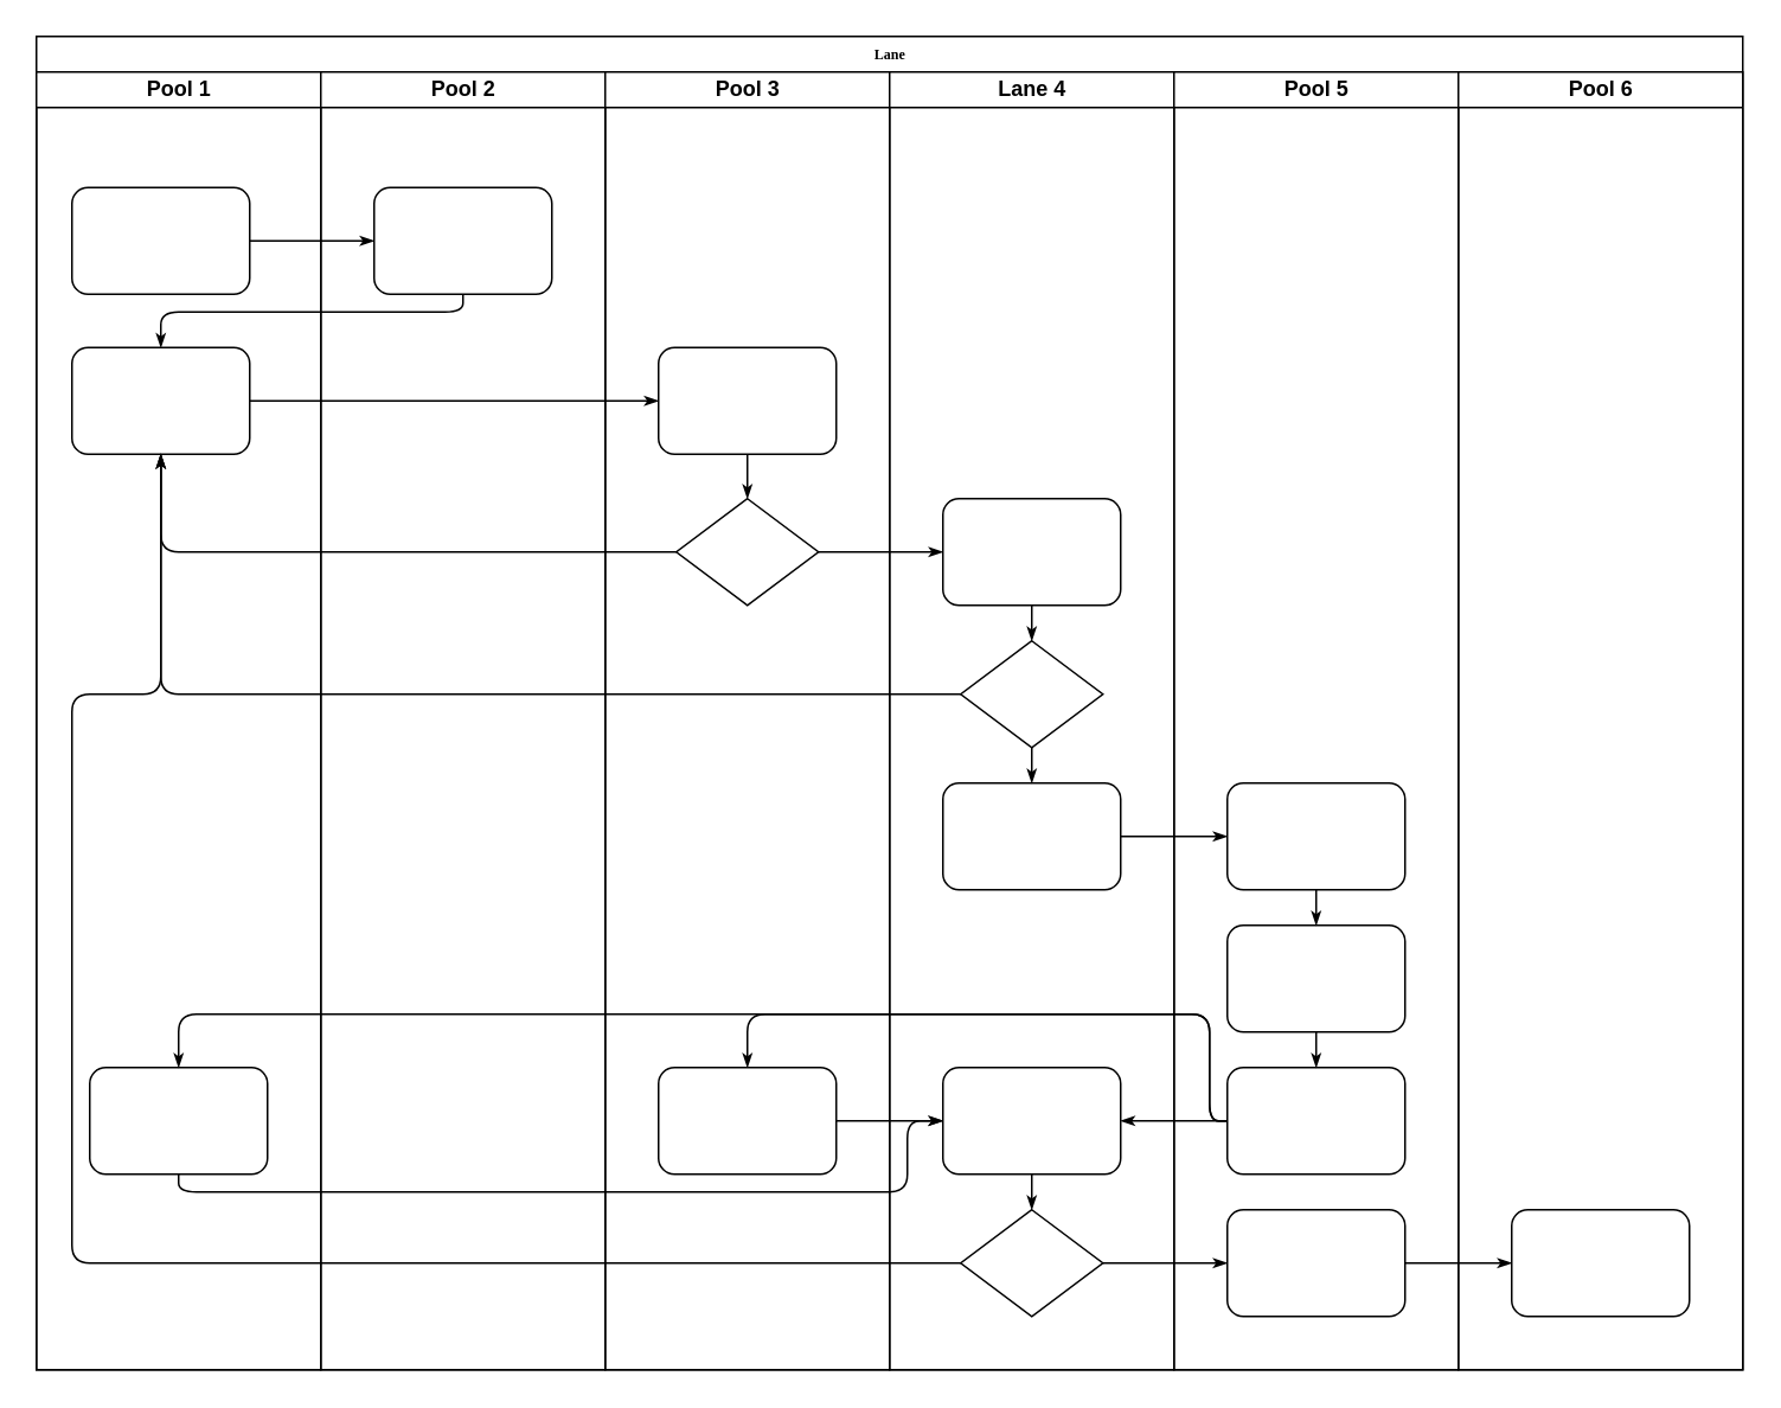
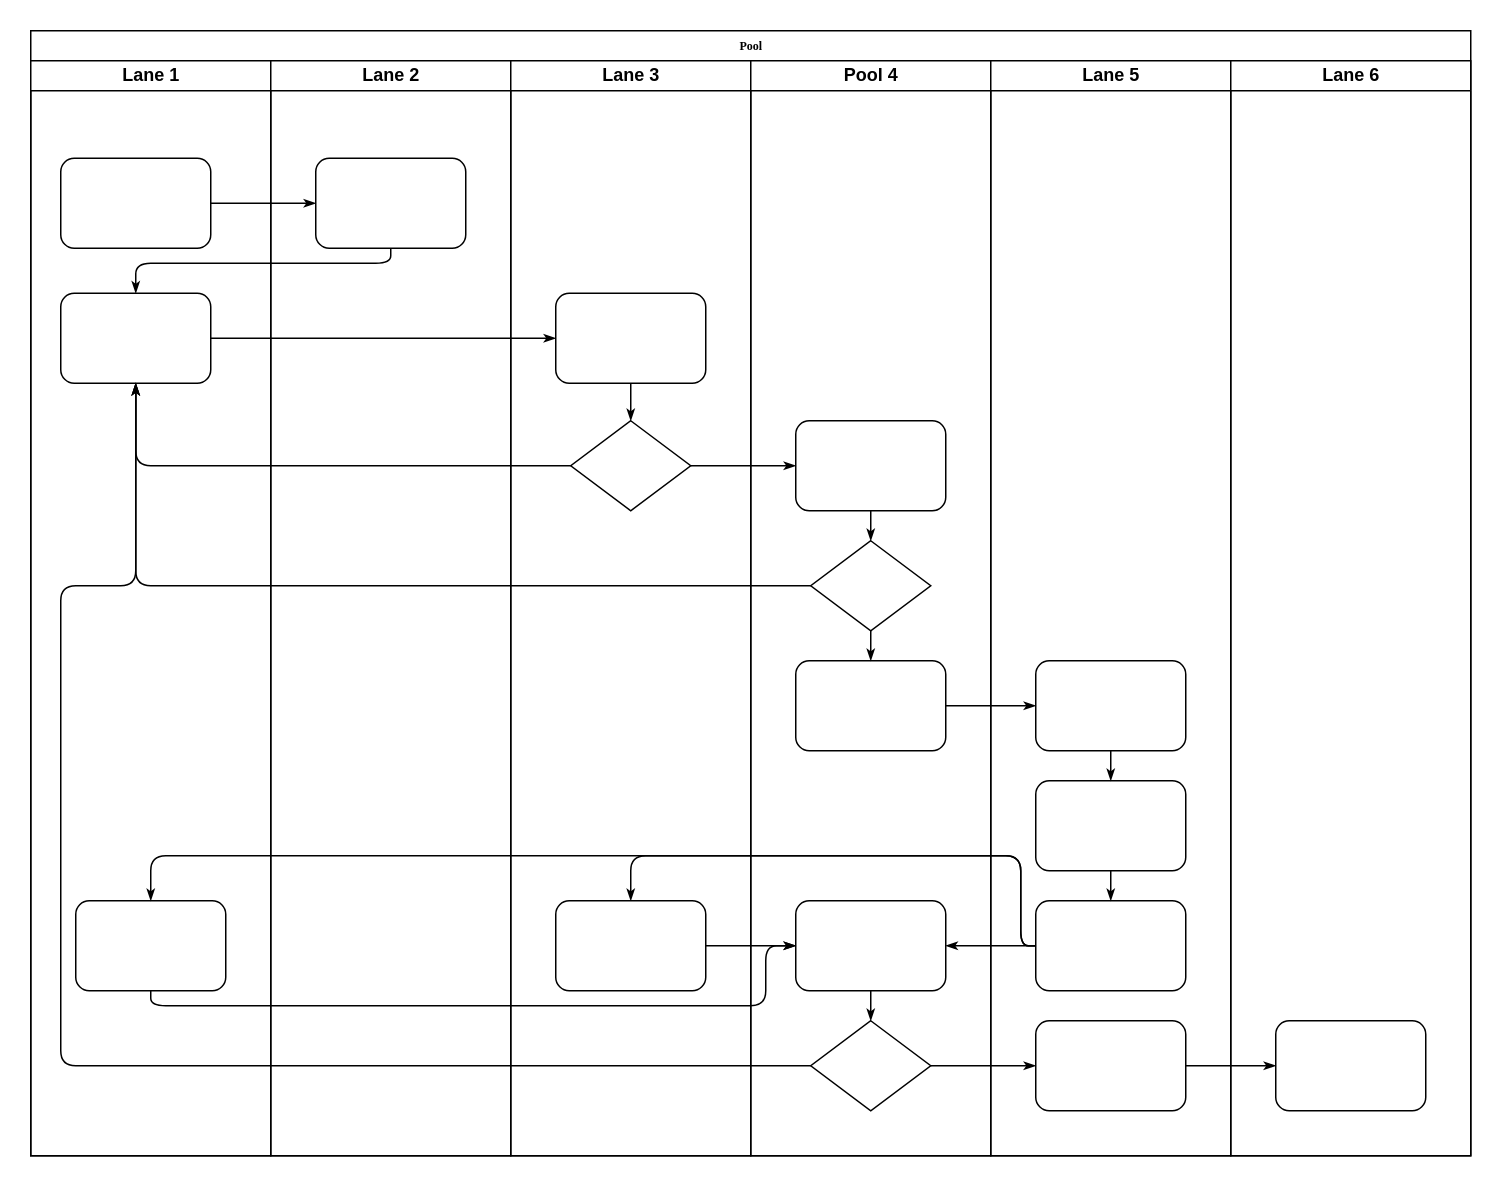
  <mxCell id="0" />
  <mxCell id="1" parent="0" />
- <mxCell id="2" value="Lane" parent="1" style="swimlane;html=1;childLayout=stackLayout;startSize=20;rounded=0;shadow=0;labelBackgroundColor=none;strokeWidth=1;fontFamily=Verdana;fontSize=8;align=center;" vertex="1"><mxGeometry as="geometry" x="20" y="20" width="960" height="750" /></mxCell>
- <mxCell id="3" value="Pool 1" parent="2" style="swimlane;html=1;startSize=20;" vertex="1"><mxGeometry as="geometry" y="20" width="160" height="730" /></mxCell>
+ <mxCell id="2" value="Pool" parent="1" style="swimlane;html=1;childLayout=stackLayout;startSize=20;rounded=0;shadow=0;labelBackgroundColor=none;strokeWidth=1;fontFamily=Verdana;fontSize=8;align=center;" vertex="1"><mxGeometry as="geometry" x="20" y="20" width="960" height="750" /></mxCell>
+ <mxCell id="3" value="Lane 1" parent="2" style="swimlane;html=1;startSize=20;" vertex="1"><mxGeometry as="geometry" y="20" width="160" height="730" /></mxCell>
  <mxCell id="4" value="" parent="3" style="rounded=1;whiteSpace=wrap;html=1;shadow=0;labelBackgroundColor=none;strokeWidth=1;fontFamily=Verdana;fontSize=8;align=center;" vertex="1"><mxGeometry as="geometry" x="20" y="65" width="100" height="60" /></mxCell>
  <mxCell id="5" value="" parent="3" style="rounded=1;whiteSpace=wrap;html=1;shadow=0;labelBackgroundColor=none;strokeWidth=1;fontFamily=Verdana;fontSize=8;align=center;" vertex="1"><mxGeometry as="geometry" x="20" y="155" width="100" height="60" /></mxCell>
  <mxCell id="6" value="" parent="3" style="rounded=1;whiteSpace=wrap;html=1;shadow=0;labelBackgroundColor=none;strokeWidth=1;fontFamily=Verdana;fontSize=8;align=center;" vertex="1"><mxGeometry as="geometry" x="30" y="560" width="100" height="60" /></mxCell>
  <mxCell id="7" parent="2" style="edgeStyle=orthogonalEdgeStyle;rounded=1;html=1;labelBackgroundColor=none;startArrow=none;startFill=0;startSize=5;endArrow=classicThin;endFill=1;endSize=5;jettySize=auto;orthogonalLoop=1;strokeWidth=1;fontFamily=Verdana;fontSize=8" edge="1" source="4" target="23"><mxGeometry as="geometry" relative="1" /></mxCell>
  <mxCell id="8" parent="2" style="edgeStyle=orthogonalEdgeStyle;rounded=1;html=1;labelBackgroundColor=none;startArrow=none;startFill=0;startSize=5;endArrow=classicThin;endFill=1;endSize=5;jettySize=auto;orthogonalLoop=1;strokeWidth=1;fontFamily=Verdana;fontSize=8" edge="1" source="23" target="5"><mxGeometry as="geometry" relative="1"><Array as="points"><mxPoint x="240" y="155" /><mxPoint x="70" y="155" /></Array></mxGeometry></mxCell>
  <mxCell id="9" parent="2" style="edgeStyle=orthogonalEdgeStyle;rounded=1;html=1;labelBackgroundColor=none;startArrow=none;startFill=0;startSize=5;endArrow=classicThin;endFill=1;endSize=5;jettySize=auto;orthogonalLoop=1;strokeWidth=1;fontFamily=Verdana;fontSize=8" edge="1" source="5" target="25"><mxGeometry as="geometry" relative="1" /></mxCell>
  <mxCell id="10" parent="2" style="edgeStyle=orthogonalEdgeStyle;rounded=1;html=1;labelBackgroundColor=none;startArrow=none;startFill=0;startSize=5;endArrow=classicThin;endFill=1;endSize=5;jettySize=auto;orthogonalLoop=1;strokeWidth=1;fontFamily=Verdana;fontSize=8" edge="1" source="26" target="5"><mxGeometry as="geometry" relative="1" /></mxCell>
  <mxCell id="11" parent="2" style="edgeStyle=orthogonalEdgeStyle;rounded=1;html=1;labelBackgroundColor=none;startArrow=none;startFill=0;startSize=5;endArrow=classicThin;endFill=1;endSize=5;jettySize=auto;orthogonalLoop=1;strokeWidth=1;fontFamily=Verdana;fontSize=8" edge="1" source="31" target="5"><mxGeometry as="geometry" relative="1" /></mxCell>
  <mxCell id="12" parent="2" style="edgeStyle=orthogonalEdgeStyle;rounded=1;html=1;labelBackgroundColor=none;startArrow=none;startFill=0;startSize=5;endArrow=classicThin;endFill=1;endSize=5;jettySize=auto;orthogonalLoop=1;strokeWidth=1;fontFamily=Verdana;fontSize=8" edge="1" source="34" target="5"><mxGeometry as="geometry" relative="1"><Array as="points"><mxPoint x="20" y="690" /><mxPoint x="20" y="370" /><mxPoint x="70" y="370" /></Array></mxGeometry></mxCell>
  <mxCell id="13" parent="2" style="edgeStyle=orthogonalEdgeStyle;rounded=1;html=1;labelBackgroundColor=none;startArrow=none;startFill=0;startSize=5;endArrow=classicThin;endFill=1;endSize=5;jettySize=auto;orthogonalLoop=1;strokeWidth=1;fontFamily=Verdana;fontSize=8" edge="1" source="26" target="30"><mxGeometry as="geometry" relative="1" /></mxCell>
  <mxCell id="14" parent="2" style="edgeStyle=orthogonalEdgeStyle;rounded=1;html=1;labelBackgroundColor=none;startArrow=none;startFill=0;startSize=5;endArrow=classicThin;endFill=1;endSize=5;jettySize=auto;orthogonalLoop=1;strokeWidth=1;fontFamily=Verdana;fontSize=8" edge="1" source="34" target="42"><mxGeometry as="geometry" relative="1" /></mxCell>
  <mxCell id="15" parent="2" style="edgeStyle=orthogonalEdgeStyle;rounded=1;html=1;labelBackgroundColor=none;startArrow=none;startFill=0;startSize=5;endArrow=classicThin;endFill=1;endSize=5;jettySize=auto;orthogonalLoop=1;strokeWidth=1;fontFamily=Verdana;fontSize=8" edge="1" source="42" target="46"><mxGeometry as="geometry" relative="1" /></mxCell>
  <mxCell id="16" parent="2" style="edgeStyle=orthogonalEdgeStyle;rounded=1;html=1;labelBackgroundColor=none;startArrow=none;startFill=0;startSize=5;endArrow=classicThin;endFill=1;endSize=5;jettySize=auto;orthogonalLoop=1;strokeWidth=1;fontFamily=Verdana;fontSize=8" edge="1" source="32" target="39"><mxGeometry as="geometry" relative="1" /></mxCell>
  <mxCell id="17" parent="2" style="edgeStyle=orthogonalEdgeStyle;rounded=1;html=1;labelBackgroundColor=none;startArrow=none;startFill=0;startSize=5;endArrow=classicThin;endFill=1;endSize=5;jettySize=auto;orthogonalLoop=1;strokeWidth=1;fontFamily=Verdana;fontSize=8" edge="1" source="41" target="27"><mxGeometry as="geometry" relative="1"><Array as="points"><mxPoint x="660" y="610" /><mxPoint x="660" y="550" /><mxPoint x="400" y="550" /></Array></mxGeometry></mxCell>
  <mxCell id="18" parent="2" style="edgeStyle=orthogonalEdgeStyle;rounded=1;html=1;labelBackgroundColor=none;startArrow=none;startFill=0;startSize=5;endArrow=classicThin;endFill=1;endSize=5;jettySize=auto;orthogonalLoop=1;strokeColor=#000000;strokeWidth=1;fontFamily=Verdana;fontSize=8;fontColor=#000000;" edge="1" source="41" target="33"><mxGeometry as="geometry" relative="1" /></mxCell>
  <mxCell id="19" parent="2" style="edgeStyle=orthogonalEdgeStyle;rounded=1;html=1;labelBackgroundColor=none;startArrow=none;startFill=0;startSize=5;endArrow=classicThin;endFill=1;endSize=5;jettySize=auto;orthogonalLoop=1;strokeWidth=1;fontFamily=Verdana;fontSize=8" edge="1" source="41" target="6"><mxGeometry as="geometry" relative="1"><Array as="points"><mxPoint x="660" y="610" /><mxPoint x="660" y="550" /><mxPoint x="80" y="550" /></Array></mxGeometry></mxCell>
  <mxCell id="20" parent="2" style="edgeStyle=orthogonalEdgeStyle;rounded=1;html=1;labelBackgroundColor=none;startArrow=none;startFill=0;startSize=5;endArrow=classicThin;endFill=1;endSize=5;jettySize=auto;orthogonalLoop=1;strokeWidth=1;fontFamily=Verdana;fontSize=8" edge="1" source="6" target="33"><mxGeometry as="geometry" relative="1"><Array as="points"><mxPoint x="80" y="650" /><mxPoint x="490" y="650" /><mxPoint x="490" y="610" /></Array></mxGeometry></mxCell>
  <mxCell id="21" parent="2" style="edgeStyle=orthogonalEdgeStyle;rounded=1;html=1;labelBackgroundColor=none;startArrow=none;startFill=0;startSize=5;endArrow=classicThin;endFill=1;endSize=5;jettySize=auto;orthogonalLoop=1;strokeWidth=1;fontFamily=Verdana;fontSize=8" edge="1" source="27" target="33"><mxGeometry as="geometry" relative="1" /></mxCell>
- <mxCell id="22" value="Pool 2" parent="2" style="swimlane;html=1;startSize=20;" vertex="1"><mxGeometry as="geometry" x="160" y="20" width="160" height="730" /></mxCell>
+ <mxCell id="22" value="Lane 2" parent="2" style="swimlane;html=1;startSize=20;" vertex="1"><mxGeometry as="geometry" x="160" y="20" width="160" height="730" /></mxCell>
  <mxCell id="23" value="" parent="22" style="rounded=1;whiteSpace=wrap;html=1;shadow=0;labelBackgroundColor=none;strokeWidth=1;fontFamily=Verdana;fontSize=8;align=center;" vertex="1"><mxGeometry as="geometry" x="30" y="65" width="100" height="60" /></mxCell>
- <mxCell id="24" value="Pool 3" parent="2" style="swimlane;html=1;startSize=20;" vertex="1"><mxGeometry as="geometry" x="320" y="20" width="160" height="730" /></mxCell>
+ <mxCell id="24" value="Lane 3" parent="2" style="swimlane;html=1;startSize=20;" vertex="1"><mxGeometry as="geometry" x="320" y="20" width="160" height="730" /></mxCell>
  <mxCell id="25" value="" parent="24" style="rounded=1;whiteSpace=wrap;html=1;shadow=0;labelBackgroundColor=none;strokeWidth=1;fontFamily=Verdana;fontSize=8;align=center;" vertex="1"><mxGeometry as="geometry" x="30" y="155" width="100" height="60" /></mxCell>
  <mxCell id="26" value="" parent="24" style="rhombus;whiteSpace=wrap;html=1;rounded=0;shadow=0;labelBackgroundColor=none;strokeWidth=1;fontFamily=Verdana;fontSize=8;align=center;" vertex="1"><mxGeometry as="geometry" x="40" y="240" width="80" height="60" /></mxCell>
  <mxCell id="27" value="" parent="24" style="rounded=1;whiteSpace=wrap;html=1;shadow=0;labelBackgroundColor=none;strokeWidth=1;fontFamily=Verdana;fontSize=8;align=center;" vertex="1"><mxGeometry as="geometry" x="30" y="560" width="100" height="60" /></mxCell>
  <mxCell id="28" parent="24" style="edgeStyle=orthogonalEdgeStyle;rounded=1;html=1;labelBackgroundColor=none;startArrow=none;startFill=0;startSize=5;endArrow=classicThin;endFill=1;endSize=5;jettySize=auto;orthogonalLoop=1;strokeWidth=1;fontFamily=Verdana;fontSize=8" edge="1" source="25" target="26"><mxGeometry as="geometry" relative="1" /></mxCell>
- <mxCell id="29" value="Lane 4" parent="2" style="swimlane;html=1;startSize=20;" vertex="1"><mxGeometry as="geometry" x="480" y="20" width="160" height="730" /></mxCell>
+ <mxCell id="29" value="Pool 4" parent="2" style="swimlane;html=1;startSize=20;" vertex="1"><mxGeometry as="geometry" x="480" y="20" width="160" height="730" /></mxCell>
  <mxCell id="30" value="" parent="29" style="rounded=1;whiteSpace=wrap;html=1;shadow=0;labelBackgroundColor=none;strokeWidth=1;fontFamily=Verdana;fontSize=8;align=center;" vertex="1"><mxGeometry as="geometry" x="30" y="240" width="100" height="60" /></mxCell>
  <mxCell id="31" value="" parent="29" style="rhombus;whiteSpace=wrap;html=1;rounded=0;shadow=0;labelBackgroundColor=none;strokeWidth=1;fontFamily=Verdana;fontSize=8;align=center;" vertex="1"><mxGeometry as="geometry" x="40" y="320" width="80" height="60" /></mxCell>
  <mxCell id="32" value="" parent="29" style="rounded=1;whiteSpace=wrap;html=1;shadow=0;labelBackgroundColor=none;strokeWidth=1;fontFamily=Verdana;fontSize=8;align=center;" vertex="1"><mxGeometry as="geometry" x="30" y="400" width="100" height="60" /></mxCell>
  <mxCell id="33" value="" parent="29" style="rounded=1;whiteSpace=wrap;html=1;shadow=0;labelBackgroundColor=none;strokeWidth=1;fontFamily=Verdana;fontSize=8;align=center;" vertex="1"><mxGeometry as="geometry" x="30" y="560" width="100" height="60" /></mxCell>
  <mxCell id="34" value="" parent="29" style="rhombus;whiteSpace=wrap;html=1;rounded=0;shadow=0;labelBackgroundColor=none;strokeWidth=1;fontFamily=Verdana;fontSize=8;align=center;" vertex="1"><mxGeometry as="geometry" x="40" y="640" width="80" height="60" /></mxCell>
  <mxCell id="35" parent="29" style="edgeStyle=orthogonalEdgeStyle;rounded=1;html=1;labelBackgroundColor=none;startArrow=none;startFill=0;startSize=5;endArrow=classicThin;endFill=1;endSize=5;jettySize=auto;orthogonalLoop=1;strokeColor=#000000;strokeWidth=1;fontFamily=Verdana;fontSize=8;fontColor=#000000;" edge="1" source="30" target="31"><mxGeometry as="geometry" relative="1" /></mxCell>
  <mxCell id="36" parent="29" style="edgeStyle=orthogonalEdgeStyle;rounded=1;html=1;labelBackgroundColor=none;startArrow=none;startFill=0;startSize=5;endArrow=classicThin;endFill=1;endSize=5;jettySize=auto;orthogonalLoop=1;strokeWidth=1;fontFamily=Verdana;fontSize=8" edge="1" source="31" target="32"><mxGeometry as="geometry" relative="1" /></mxCell>
  <mxCell id="37" parent="29" style="edgeStyle=orthogonalEdgeStyle;rounded=1;html=1;labelBackgroundColor=none;startArrow=none;startFill=0;startSize=5;endArrow=classicThin;endFill=1;endSize=5;jettySize=auto;orthogonalLoop=1;strokeWidth=1;fontFamily=Verdana;fontSize=8" edge="1" source="33" target="34"><mxGeometry as="geometry" relative="1" /></mxCell>
- <mxCell id="38" value="Pool 5" parent="2" style="swimlane;html=1;startSize=20;" vertex="1"><mxGeometry as="geometry" x="640" y="20" width="160" height="730" /></mxCell>
+ <mxCell id="38" value="Lane 5" parent="2" style="swimlane;html=1;startSize=20;" vertex="1"><mxGeometry as="geometry" x="640" y="20" width="160" height="730" /></mxCell>
  <mxCell id="39" value="" parent="38" style="rounded=1;whiteSpace=wrap;html=1;shadow=0;labelBackgroundColor=none;strokeWidth=1;fontFamily=Verdana;fontSize=8;align=center;" vertex="1"><mxGeometry as="geometry" x="30" y="400" width="100" height="60" /></mxCell>
  <mxCell id="40" value="" parent="38" style="rounded=1;whiteSpace=wrap;html=1;shadow=0;labelBackgroundColor=none;strokeWidth=1;fontFamily=Verdana;fontSize=8;align=center;" vertex="1"><mxGeometry as="geometry" x="30" y="480" width="100" height="60" /></mxCell>
  <mxCell id="41" value="" parent="38" style="rounded=1;whiteSpace=wrap;html=1;shadow=0;labelBackgroundColor=none;strokeWidth=1;fontFamily=Verdana;fontSize=8;align=center;" vertex="1"><mxGeometry as="geometry" x="30" y="560" width="100" height="60" /></mxCell>
  <mxCell id="42" value="" parent="38" style="rounded=1;whiteSpace=wrap;html=1;shadow=0;labelBackgroundColor=none;strokeWidth=1;fontFamily=Verdana;fontSize=8;align=center;" vertex="1"><mxGeometry as="geometry" x="30" y="640" width="100" height="60" /></mxCell>
  <mxCell id="43" parent="38" style="edgeStyle=orthogonalEdgeStyle;rounded=1;html=1;labelBackgroundColor=none;startArrow=none;startFill=0;startSize=5;endArrow=classicThin;endFill=1;endSize=5;jettySize=auto;orthogonalLoop=1;strokeWidth=1;fontFamily=Verdana;fontSize=8" edge="1" source="39" target="40"><mxGeometry as="geometry" relative="1" /></mxCell>
  <mxCell id="44" parent="38" style="edgeStyle=orthogonalEdgeStyle;rounded=1;html=1;labelBackgroundColor=none;startArrow=none;startFill=0;startSize=5;endArrow=classicThin;endFill=1;endSize=5;jettySize=auto;orthogonalLoop=1;strokeWidth=1;fontFamily=Verdana;fontSize=8" edge="1" source="40" target="41"><mxGeometry as="geometry" relative="1" /></mxCell>
- <mxCell id="45" value="Pool 6" parent="2" style="swimlane;html=1;startSize=20;" vertex="1"><mxGeometry as="geometry" x="800" y="20" width="160" height="730" /></mxCell>
+ <mxCell id="45" value="Lane 6" parent="2" style="swimlane;html=1;startSize=20;" vertex="1"><mxGeometry as="geometry" x="800" y="20" width="160" height="730" /></mxCell>
  <mxCell id="46" value="" parent="45" style="rounded=1;whiteSpace=wrap;html=1;shadow=0;labelBackgroundColor=none;strokeWidth=1;fontFamily=Verdana;fontSize=8;align=center;" vertex="1"><mxGeometry as="geometry" x="30" y="640" width="100" height="60" /></mxCell>
